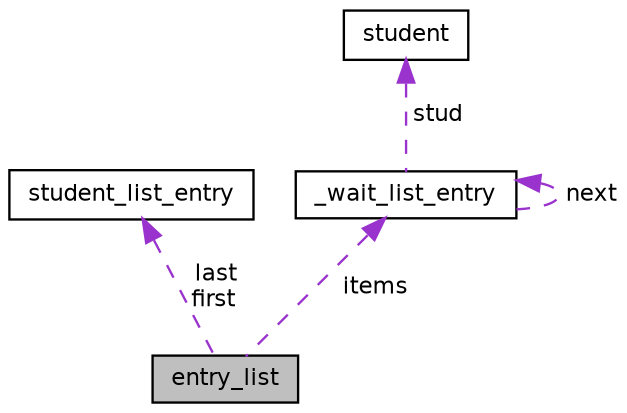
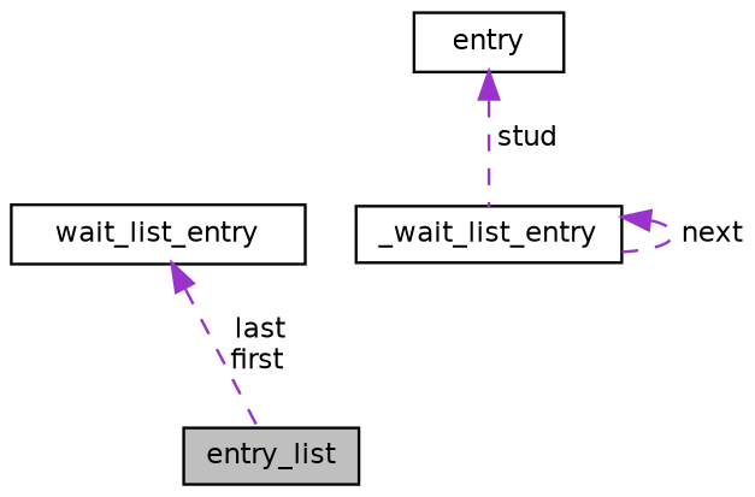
  digraph {
    node [color=black fillcolor=white fontname=Helvetica fontsize=10 shape=record style=filled]
    edge [color=darkorchid3 dir=back fontname=Helvetica fontsize=10 labelfontname=Helvetica labelfontsize=10 style=dashed]
    n1 [fillcolor=grey75 fontcolor=black height=0.2 label=entry_list width=0.4]
-   n2 [height=0.2 label=student_list_entry width=0.4]
+   n2 [height=0.2 label=wait_list_entry width=0.4]
    n3 [height=0.2 label=_wait_list_entry width=0.4]
-   n4 [height=0.2 label=student width=0.4]
+   n4 [height=0.2 label=entry width=0.4]
    n2 -> n1 [label=" last\nfirst"]
-   n3 -> n1 [label=" items"]
    n3 -> n3 [label=" next"]
    n4 -> n3 [label=" stud"]
  }
